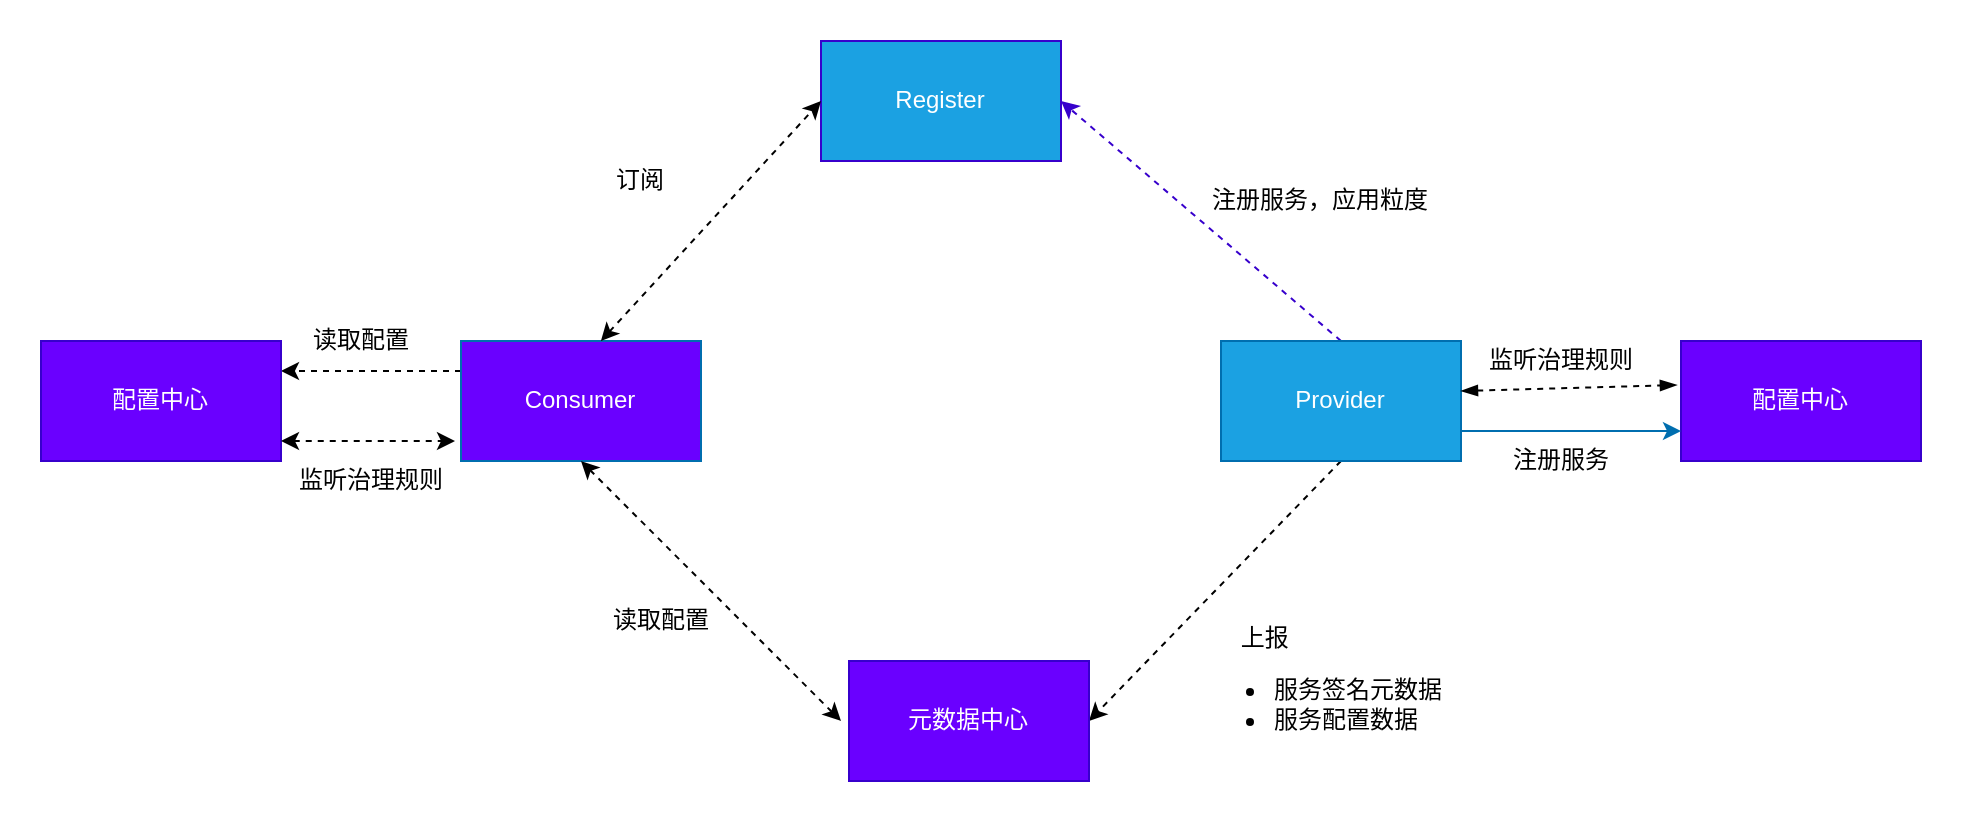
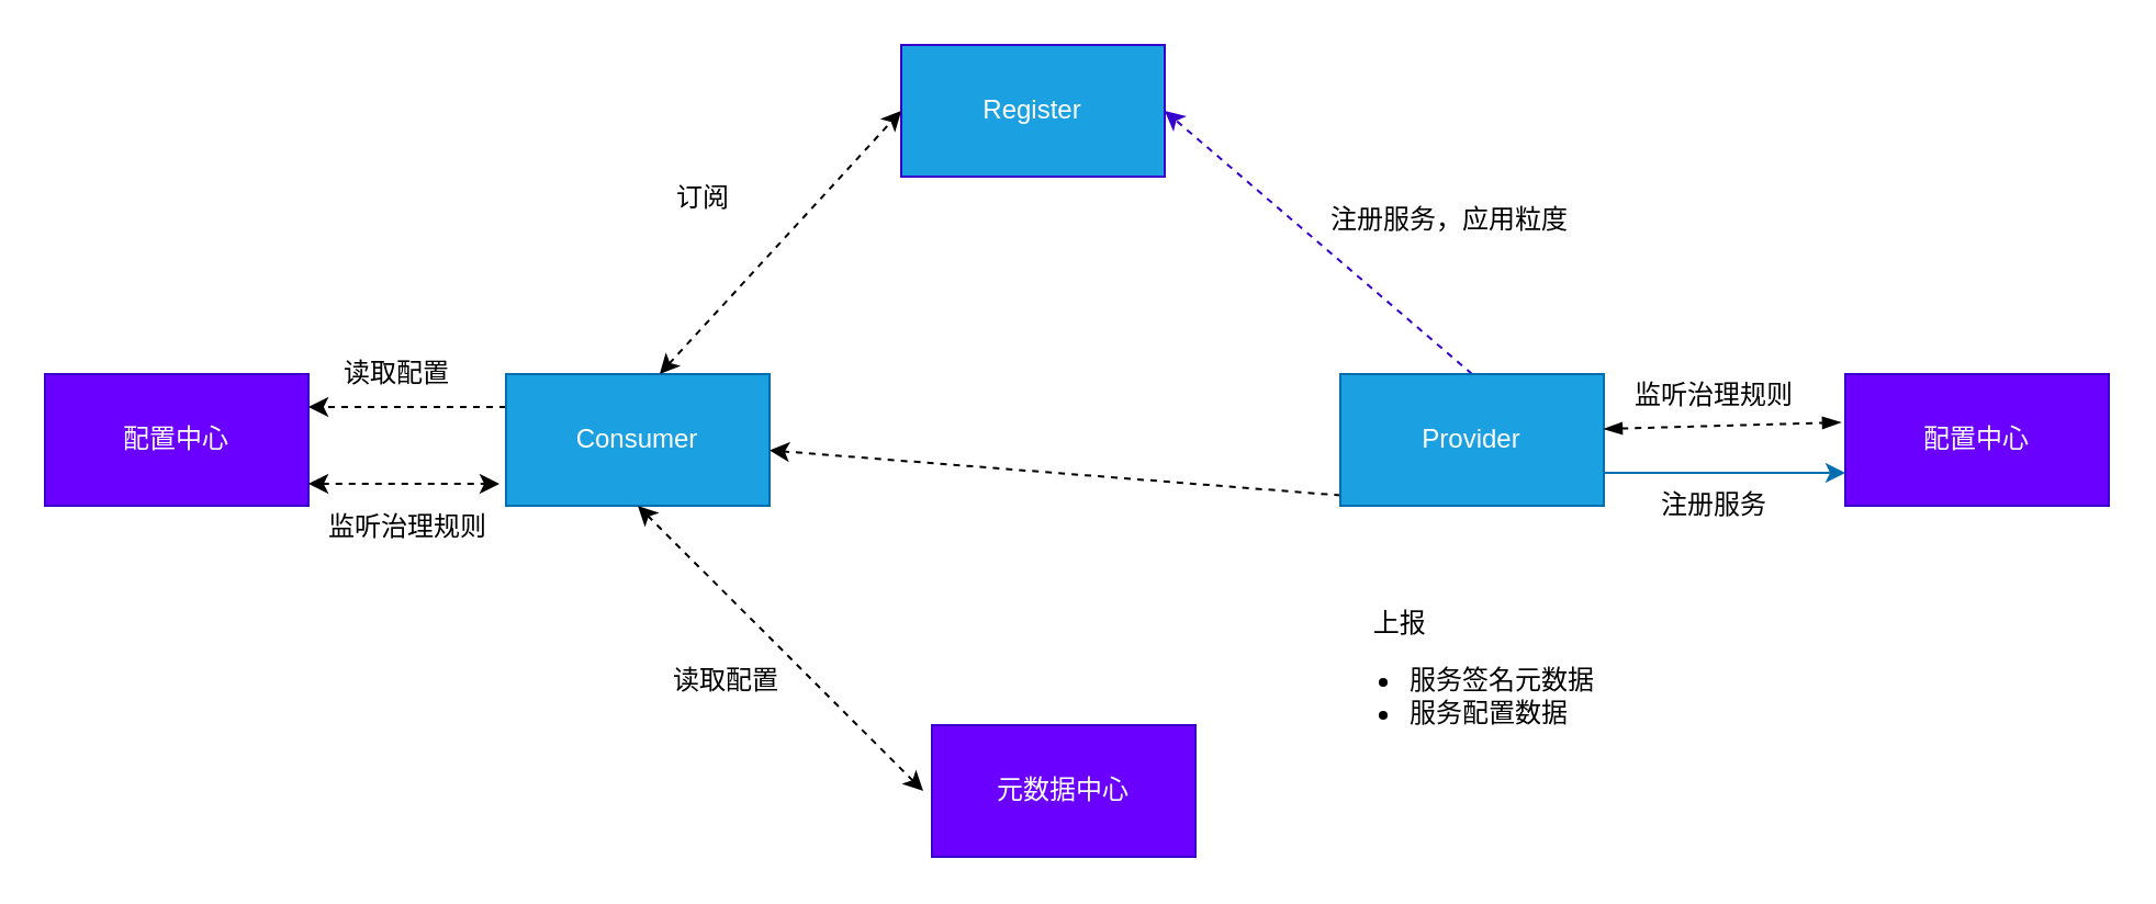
  <mxCell id="0" />
  <mxCell id="1" parent="0" />
  <mxCell id="2" style="edgeStyle=none;rounded=1;orthogonalLoop=1;jettySize=auto;html=1;dashed=1;exitX=0;exitY=0.25;exitDx=0;exitDy=0;entryX=1;entryY=0.25;entryDx=0;entryDy=0;" edge="1" parent="1" source="3" target="9"><mxGeometry relative="1" as="geometry" /></mxCell>
- <mxCell id="3" value="Consumer" style="rounded=0;whiteSpace=wrap;html=1;fillColor=#6a00ff;strokeColor=#006EAF;fontColor=#ffffff;" vertex="1" parent="1"><mxGeometry x="230" y="170" width="120" height="60" as="geometry" /></mxCell>
+ <mxCell id="3" value="Consumer" style="rounded=0;whiteSpace=wrap;html=1;fillColor=#1ba1e2;strokeColor=#006EAF;fontColor=#ffffff;" vertex="1" parent="1"><mxGeometry x="230" y="170" width="120" height="60" as="geometry" /></mxCell>
  <mxCell id="4" style="rounded=1;orthogonalLoop=1;jettySize=auto;html=1;exitX=0.5;exitY=0;exitDx=0;exitDy=0;entryX=1;entryY=0.5;entryDx=0;entryDy=0;dashed=1;fillColor=#6a00ff;strokeColor=#3700CC;" edge="1" parent="1" source="6" target="7"><mxGeometry relative="1" as="geometry" /></mxCell>
- <mxCell id="5" style="edgeStyle=none;rounded=1;orthogonalLoop=1;jettySize=auto;html=1;exitX=0.5;exitY=1;exitDx=0;exitDy=0;entryX=1;entryY=0.5;entryDx=0;entryDy=0;dashed=1;" edge="1" parent="1" source="6" target="8"><mxGeometry relative="1" as="geometry" /></mxCell>
+ <mxCell id="5" style="edgeStyle=none;rounded=1;orthogonalLoop=1;jettySize=auto;html=1;exitX=0.5;exitY=1;exitDx=0;exitDy=0;dashed=1;" edge="1" parent="1" source="6" target="3"><mxGeometry relative="1" as="geometry" /></mxCell>
  <mxCell id="6" value="Provider" style="rounded=0;whiteSpace=wrap;html=1;fillColor=#1ba1e2;strokeColor=#006EAF;fontColor=#ffffff;" vertex="1" parent="1"><mxGeometry x="610" y="170" width="120" height="60" as="geometry" /></mxCell>
  <mxCell id="7" value="Register" style="rounded=0;whiteSpace=wrap;html=1;fillColor=#1ba1e2;strokeColor=#3700CC;fontColor=#ffffff;" vertex="1" parent="1"><mxGeometry x="410" y="20" width="120" height="60" as="geometry" /></mxCell>
  <mxCell id="8" value="元数据中心" style="rounded=0;whiteSpace=wrap;html=1;fillColor=#6a00ff;strokeColor=#3700CC;fontColor=#ffffff;" vertex="1" parent="1"><mxGeometry x="424" y="330" width="120" height="60" as="geometry" /></mxCell>
  <mxCell id="9" value="配置中心" style="rounded=0;whiteSpace=wrap;html=1;fillColor=#6a00ff;strokeColor=#3700CC;fontColor=#ffffff;" vertex="1" parent="1"><mxGeometry x="20" y="170" width="120" height="60" as="geometry" /></mxCell>
  <mxCell id="10" value="配置中心" style="rounded=0;whiteSpace=wrap;html=1;fillColor=#6a00ff;strokeColor=#3700CC;fontColor=#ffffff;" vertex="1" parent="1"><mxGeometry x="840" y="170" width="120" height="60" as="geometry" /></mxCell>
  <mxCell id="11" value="" style="endArrow=classic;html=1;entryX=0;entryY=0.75;entryDx=0;entryDy=0;exitX=1;exitY=0.75;exitDx=0;exitDy=0;fillColor=#1ba1e2;strokeColor=#006EAF;" edge="1" parent="1" source="6" target="10"><mxGeometry width="50" height="50" relative="1" as="geometry"><mxPoint x="730" y="225" as="sourcePoint" /><mxPoint x="800" y="230" as="targetPoint" /></mxGeometry></mxCell>
  <mxCell id="12" value="注册服务，应用粒度" style="text;html=1;strokeColor=none;fillColor=none;align=center;verticalAlign=middle;whiteSpace=wrap;rounded=0;" vertex="1" parent="1"><mxGeometry x="600" y="90" width="120" height="20" as="geometry" /></mxCell>
- <mxCell id="13" value="&lt;div&gt;&lt;span&gt;&amp;nbsp; &amp;nbsp; &amp;nbsp; &amp;nbsp;上报&lt;/span&gt;&lt;/div&gt;&lt;div&gt;&lt;ul&gt;&lt;li&gt;&lt;span&gt;服务签名元数据&lt;/span&gt;&lt;/li&gt;&lt;li&gt;&lt;span&gt;服务配置数据&lt;/span&gt;&lt;/li&gt;&lt;/ul&gt;&lt;/div&gt;" style="text;html=1;strokeColor=none;fillColor=none;align=left;verticalAlign=middle;whiteSpace=wrap;rounded=0;" vertex="1" parent="1"><mxGeometry x="595" y="305" width="165" height="80" as="geometry" /></mxCell>
+ <mxCell id="13" value="&lt;div&gt;&lt;span&gt;&amp;nbsp; &amp;nbsp; &amp;nbsp; &amp;nbsp;上报&lt;/span&gt;&lt;/div&gt;&lt;div&gt;&lt;ul&gt;&lt;li&gt;&lt;span&gt;服务签名元数据&lt;/span&gt;&lt;/li&gt;&lt;li&gt;&lt;span&gt;服务配置数据&lt;/span&gt;&lt;/li&gt;&lt;/ul&gt;&lt;/div&gt;" style="text;html=1;strokeColor=none;fillColor=none;align=left;verticalAlign=middle;whiteSpace=wrap;rounded=0;" vertex="1" parent="1"><mxGeometry x="600" y="270" width="165" height="80" as="geometry" /></mxCell>
  <mxCell id="14" value="订阅" style="text;html=1;strokeColor=none;fillColor=none;align=center;verticalAlign=middle;whiteSpace=wrap;rounded=0;" vertex="1" parent="1"><mxGeometry x="300" y="80" width="40" height="20" as="geometry" /></mxCell>
  <mxCell id="15" value="" style="endArrow=classic;startArrow=classic;html=1;dashed=1;exitX=0.583;exitY=0;exitDx=0;exitDy=0;exitPerimeter=0;" edge="1" parent="1" source="3"><mxGeometry width="50" height="50" relative="1" as="geometry"><mxPoint x="360" y="100" as="sourcePoint" /><mxPoint x="410" y="50" as="targetPoint" /></mxGeometry></mxCell>
  <mxCell id="16" value="注册服务" style="text;html=1;align=center;verticalAlign=middle;resizable=0;points=[];autosize=1;strokeColor=none;fillColor=none;" vertex="1" parent="1"><mxGeometry x="735" y="220" width="90" height="20" as="geometry" /></mxCell>
  <mxCell id="17" value="监听治理规则" style="text;html=1;align=center;verticalAlign=middle;resizable=0;points=[];autosize=1;strokeColor=none;fillColor=none;" vertex="1" parent="1"><mxGeometry x="735" y="170" width="90" height="20" as="geometry" /></mxCell>
  <mxCell id="18" value="" style="endArrow=blockThin;startArrow=blockThin;html=1;dashed=1;endFill=1;startFill=1;entryX=-0.017;entryY=0.367;entryDx=0;entryDy=0;entryPerimeter=0;" edge="1" parent="1" target="10"><mxGeometry width="50" height="50" relative="1" as="geometry"><mxPoint x="730" y="195" as="sourcePoint" /><mxPoint x="830" y="195" as="targetPoint" /></mxGeometry></mxCell>
  <mxCell id="19" value="读取配置" style="text;html=1;align=center;verticalAlign=middle;resizable=0;points=[];autosize=1;strokeColor=none;fillColor=none;" vertex="1" parent="1"><mxGeometry x="150" y="160" width="60" height="20" as="geometry" /></mxCell>
  <mxCell id="20" value="" style="endArrow=classic;startArrow=classic;html=1;dashed=1;" edge="1" parent="1"><mxGeometry width="50" height="50" relative="1" as="geometry"><mxPoint x="140" y="220" as="sourcePoint" /><mxPoint x="227" y="220" as="targetPoint" /></mxGeometry></mxCell>
  <mxCell id="21" value="监听治理规则" style="text;html=1;align=center;verticalAlign=middle;resizable=0;points=[];autosize=1;strokeColor=none;fillColor=none;" vertex="1" parent="1"><mxGeometry x="140" y="230" width="90" height="20" as="geometry" /></mxCell>
  <mxCell id="22" value="" style="endArrow=classic;startArrow=classic;html=1;dashed=1;exitX=0.5;exitY=1;exitDx=0;exitDy=0;" edge="1" parent="1" source="3"><mxGeometry width="50" height="50" relative="1" as="geometry"><mxPoint x="290" y="280" as="sourcePoint" /><mxPoint x="420" y="360" as="targetPoint" /></mxGeometry></mxCell>
  <mxCell id="23" value="读取配置" style="text;html=1;align=center;verticalAlign=middle;resizable=0;points=[];autosize=1;strokeColor=none;fillColor=none;" vertex="1" parent="1"><mxGeometry x="300" y="300" width="60" height="20" as="geometry" /></mxCell>
